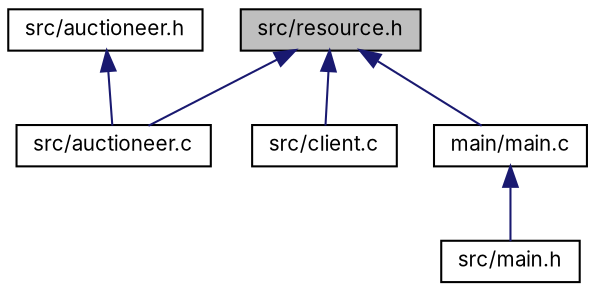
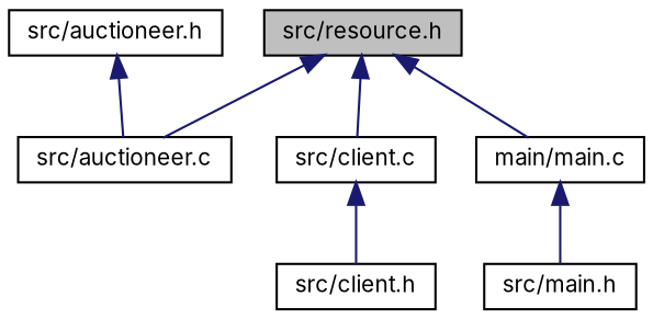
  digraph {
    fontname=Inter
    node [color=black fillcolor=white fontname=Inter fontsize=10 shape=record style=filled]
    edge [color=midnightblue dir=back fontname=Inter fontsize=10 labelfontname=Helvetica labelfontsize=10 style=solid]
    n1 [fillcolor=grey75 fontcolor=black height=0.2 label="src/resource.h" width=0.4]
    n2 [height=0.2 label="src/auctioneer.c" width=0.4]
    n3 [height=0.2 label="src/client.c" width=0.4]
    n4 [height=0.2 label="main/main.c" width=0.4]
+   n5 [height=0.2 label="src/client.h" width=0.4]
    n6 [height=0.2 label="src/main.h" width=0.4]
    n7 [height=0.2 label="src/auctioneer.h" width=0.4]
    n1 -> n2
    n1 -> n3
    n1 -> n4
+   n3 -> n5
    n4 -> n6
    n7 -> n2
  }
